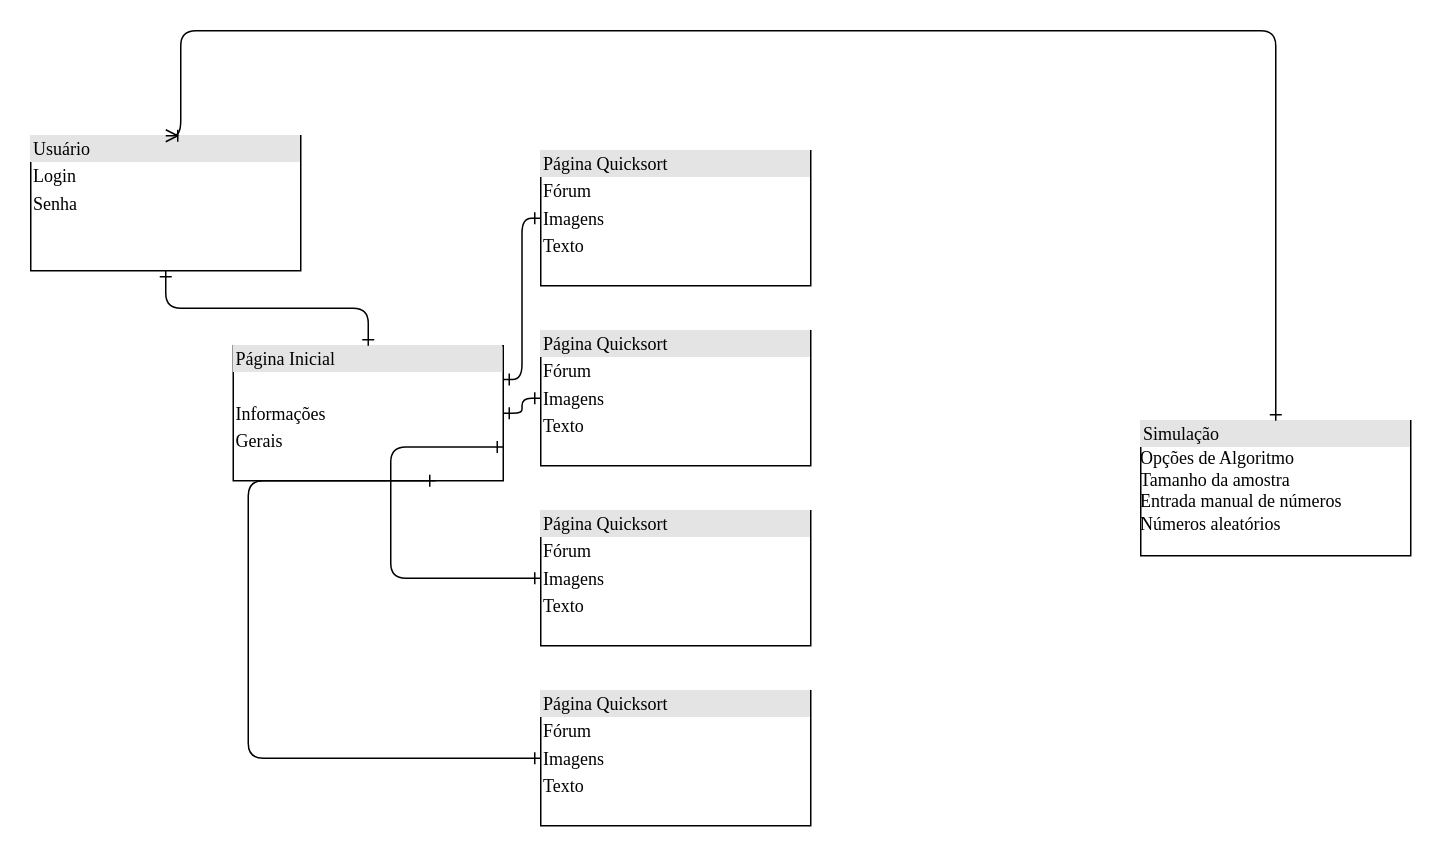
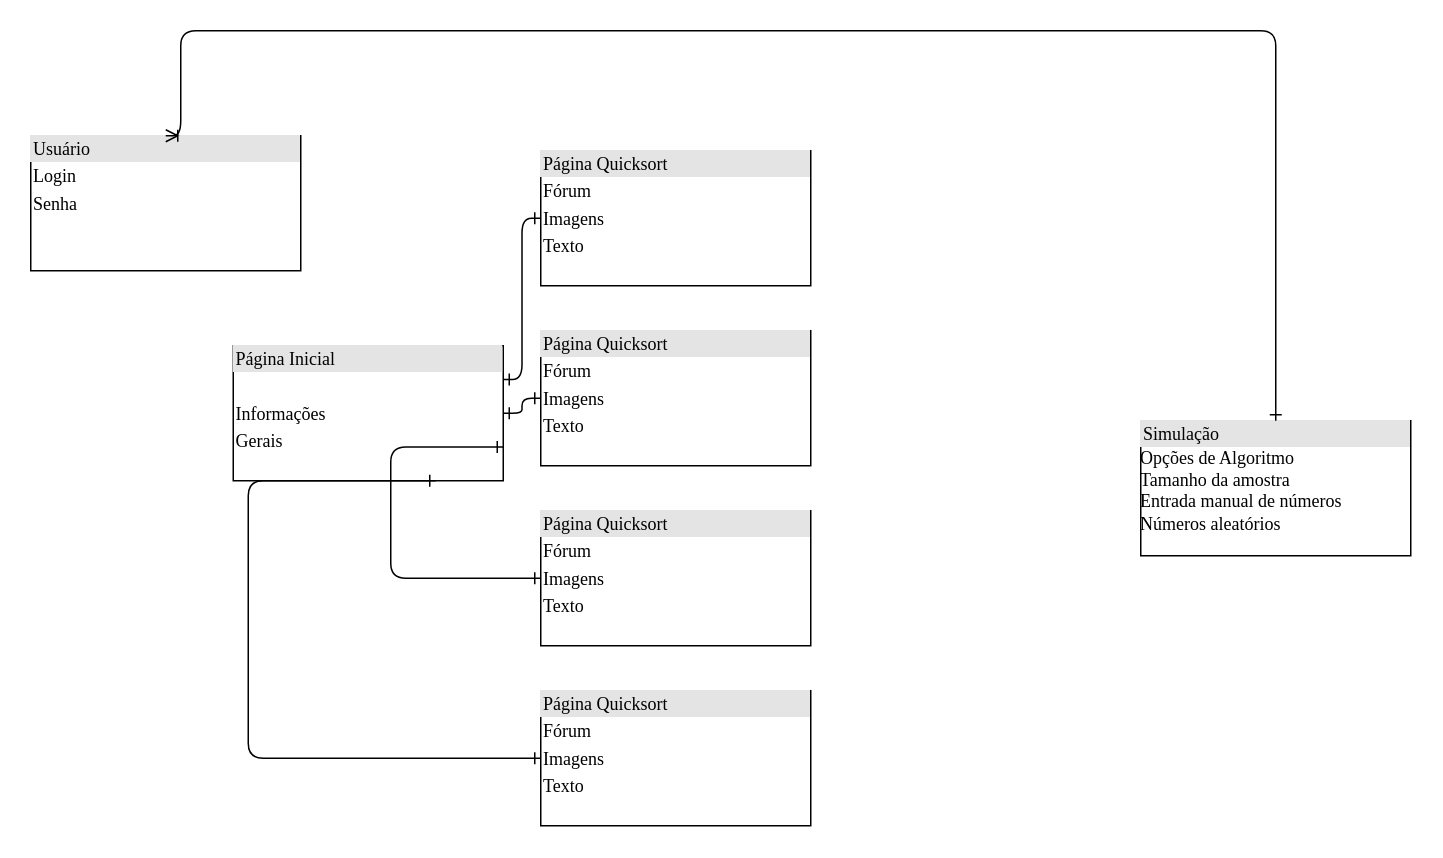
  <mxCell id="0" />
  <mxCell id="1" parent="0" />
  <mxCell id="2" value="&lt;div style=&quot;box-sizing: border-box ; width: 100% ; background: #e4e4e4 ; padding: 2px&quot;&gt;Usuário&lt;/div&gt;&lt;table style=&quot;width: 100% ; font-size: 1em&quot; cellpadding=&quot;2&quot; cellspacing=&quot;0&quot;&gt;&lt;tbody&gt;&lt;tr&gt;&lt;td&gt;Login&lt;/td&gt;&lt;td&gt;&lt;br&gt;&lt;/td&gt;&lt;/tr&gt;&lt;tr&gt;&lt;td&gt;Senha&lt;/td&gt;&lt;td&gt;&lt;br&gt;&lt;/td&gt;&lt;/tr&gt;&lt;tr&gt;&lt;td&gt;&lt;/td&gt;&lt;td&gt;&lt;br&gt;&lt;/td&gt;&lt;/tr&gt;&lt;/tbody&gt;&lt;/table&gt;" style="verticalAlign=top;align=left;overflow=fill;html=1;rounded=0;shadow=0;comic=0;labelBackgroundColor=none;strokeWidth=1;fontFamily=Verdana;fontSize=12" parent="1" vertex="1"><mxGeometry x="20" y="90" width="180" height="90" as="geometry" /></mxCell>
  <mxCell id="3" value="&lt;div style=&quot;box-sizing: border-box ; width: 100% ; background: #e4e4e4 ; padding: 2px&quot;&gt;Página Inicial&lt;/div&gt;&lt;table style=&quot;width: 100% ; font-size: 1em&quot; cellpadding=&quot;2&quot; cellspacing=&quot;0&quot;&gt;&lt;tbody&gt;&lt;tr&gt;&lt;td&gt;&lt;br&gt;&lt;/td&gt;&lt;td&gt;&lt;br&gt;&lt;/td&gt;&lt;/tr&gt;&lt;tr&gt;&lt;td&gt;Informações&lt;/td&gt;&lt;td&gt;&lt;br&gt;&lt;/td&gt;&lt;/tr&gt;&lt;tr&gt;&lt;td&gt;Gerais&lt;/td&gt;&lt;td&gt;&lt;br&gt;&lt;/td&gt;&lt;/tr&gt;&lt;/tbody&gt;&lt;/table&gt;" style="verticalAlign=top;align=left;overflow=fill;html=1;rounded=0;shadow=0;comic=0;labelBackgroundColor=none;strokeWidth=1;fontFamily=Verdana;fontSize=12" parent="1" vertex="1"><mxGeometry x="155" y="230" width="180" height="90" as="geometry" /></mxCell>
- <mxCell id="4" value="" style="edgeStyle=orthogonalEdgeStyle;html=1;endArrow=ERone;startArrow=ERone;labelBackgroundColor=none;fontFamily=Verdana;fontSize=12;align=left;exitX=0.5;exitY=1;entryX=0.5;entryY=0;startFill=0;endFill=0;" parent="1" source="2" target="3" edge="1"><mxGeometry width="100" height="100" relative="1" as="geometry"><mxPoint x="270" y="350" as="sourcePoint" /><mxPoint x="370" y="250" as="targetPoint" /></mxGeometry></mxCell>
  <mxCell id="5" value="" style="edgeStyle=orthogonalEdgeStyle;html=1;endArrow=ERone;startArrow=ERone;labelBackgroundColor=none;fontFamily=Verdana;fontSize=12;align=left;exitX=1;exitY=0.25;entryX=0;entryY=0.5;startFill=0;endFill=0;exitDx=0;exitDy=0;entryDx=0;entryDy=0;" edge="1" parent="1" source="3" target="8"><mxGeometry width="100" height="100" relative="1" as="geometry"><mxPoint x="130" y="180" as="sourcePoint" /><mxPoint x="330" y="165" as="targetPoint" /></mxGeometry></mxCell>
  <mxCell id="6" value="" style="edgeStyle=orthogonalEdgeStyle;html=1;endArrow=ERone;startArrow=ERone;labelBackgroundColor=none;fontFamily=Verdana;fontSize=12;align=left;entryX=1;entryY=0.5;startFill=0;endFill=0;entryDx=0;entryDy=0;exitX=0;exitY=0.5;exitDx=0;exitDy=0;" edge="1" parent="1" source="9" target="3"><mxGeometry width="100" height="100" relative="1" as="geometry"><mxPoint x="330" y="315" as="sourcePoint" /><mxPoint x="140" y="250" as="targetPoint" /></mxGeometry></mxCell>
  <mxCell id="7" value="" style="edgeStyle=orthogonalEdgeStyle;html=1;endArrow=ERone;startArrow=ERone;labelBackgroundColor=none;fontFamily=Verdana;fontSize=12;align=left;entryX=1;entryY=0.75;startFill=0;endFill=0;entryDx=0;entryDy=0;exitX=0;exitY=0.5;exitDx=0;exitDy=0;" edge="1" parent="1" source="10" target="3"><mxGeometry width="100" height="100" relative="1" as="geometry"><mxPoint x="330" y="445" as="sourcePoint" /><mxPoint x="150" y="260" as="targetPoint" /><Array as="points"><mxPoint x="260" y="385" /><mxPoint x="260" y="298" /></Array></mxGeometry></mxCell>
  <mxCell id="8" value="&lt;div style=&quot;box-sizing: border-box ; width: 100% ; background: #e4e4e4 ; padding: 2px&quot;&gt;Página Quicksort&lt;/div&gt;&lt;table style=&quot;width: 100% ; font-size: 1em&quot; cellpadding=&quot;2&quot; cellspacing=&quot;0&quot;&gt;&lt;tbody&gt;&lt;tr&gt;&lt;td&gt;Fórum&lt;/td&gt;&lt;td&gt;&lt;br&gt;&lt;/td&gt;&lt;/tr&gt;&lt;tr&gt;&lt;td&gt;Imagens&lt;/td&gt;&lt;td&gt;&lt;br&gt;&lt;/td&gt;&lt;/tr&gt;&lt;tr&gt;&lt;td&gt;Texto&lt;/td&gt;&lt;td&gt;&lt;br&gt;&lt;/td&gt;&lt;/tr&gt;&lt;/tbody&gt;&lt;/table&gt;" style="verticalAlign=top;align=left;overflow=fill;html=1;rounded=0;shadow=0;comic=0;labelBackgroundColor=none;strokeWidth=1;fontFamily=Verdana;fontSize=12" vertex="1" parent="1"><mxGeometry x="360" y="100" width="180" height="90" as="geometry" /></mxCell>
  <mxCell id="9" value="&lt;div style=&quot;box-sizing: border-box ; width: 100% ; background: #e4e4e4 ; padding: 2px&quot;&gt;Página Quicksort&lt;/div&gt;&lt;table style=&quot;width: 100% ; font-size: 1em&quot; cellpadding=&quot;2&quot; cellspacing=&quot;0&quot;&gt;&lt;tbody&gt;&lt;tr&gt;&lt;td&gt;Fórum&lt;/td&gt;&lt;td&gt;&lt;br&gt;&lt;/td&gt;&lt;/tr&gt;&lt;tr&gt;&lt;td&gt;Imagens&lt;/td&gt;&lt;td&gt;&lt;br&gt;&lt;/td&gt;&lt;/tr&gt;&lt;tr&gt;&lt;td&gt;Texto&lt;/td&gt;&lt;td&gt;&lt;br&gt;&lt;/td&gt;&lt;/tr&gt;&lt;/tbody&gt;&lt;/table&gt;" style="verticalAlign=top;align=left;overflow=fill;html=1;rounded=0;shadow=0;comic=0;labelBackgroundColor=none;strokeWidth=1;fontFamily=Verdana;fontSize=12" vertex="1" parent="1"><mxGeometry x="360" y="220" width="180" height="90" as="geometry" /></mxCell>
  <mxCell id="10" value="&lt;div style=&quot;box-sizing: border-box ; width: 100% ; background: #e4e4e4 ; padding: 2px&quot;&gt;Página Quicksort&lt;/div&gt;&lt;table style=&quot;width: 100% ; font-size: 1em&quot; cellpadding=&quot;2&quot; cellspacing=&quot;0&quot;&gt;&lt;tbody&gt;&lt;tr&gt;&lt;td&gt;Fórum&lt;/td&gt;&lt;td&gt;&lt;br&gt;&lt;/td&gt;&lt;/tr&gt;&lt;tr&gt;&lt;td&gt;Imagens&lt;/td&gt;&lt;td&gt;&lt;br&gt;&lt;/td&gt;&lt;/tr&gt;&lt;tr&gt;&lt;td&gt;Texto&lt;/td&gt;&lt;td&gt;&lt;br&gt;&lt;/td&gt;&lt;/tr&gt;&lt;/tbody&gt;&lt;/table&gt;" style="verticalAlign=top;align=left;overflow=fill;html=1;rounded=0;shadow=0;comic=0;labelBackgroundColor=none;strokeWidth=1;fontFamily=Verdana;fontSize=12" vertex="1" parent="1"><mxGeometry x="360" y="340" width="180" height="90" as="geometry" /></mxCell>
  <mxCell id="11" value="&lt;div style=&quot;box-sizing: border-box ; width: 100% ; background: #e4e4e4 ; padding: 2px&quot;&gt;Página Quicksort&lt;/div&gt;&lt;table style=&quot;width: 100% ; font-size: 1em&quot; cellpadding=&quot;2&quot; cellspacing=&quot;0&quot;&gt;&lt;tbody&gt;&lt;tr&gt;&lt;td&gt;Fórum&lt;/td&gt;&lt;td&gt;&lt;br&gt;&lt;/td&gt;&lt;/tr&gt;&lt;tr&gt;&lt;td&gt;Imagens&lt;/td&gt;&lt;td&gt;&lt;br&gt;&lt;/td&gt;&lt;/tr&gt;&lt;tr&gt;&lt;td&gt;Texto&lt;/td&gt;&lt;td&gt;&lt;br&gt;&lt;/td&gt;&lt;/tr&gt;&lt;/tbody&gt;&lt;/table&gt;" style="verticalAlign=top;align=left;overflow=fill;html=1;rounded=0;shadow=0;comic=0;labelBackgroundColor=none;strokeWidth=1;fontFamily=Verdana;fontSize=12" vertex="1" parent="1"><mxGeometry x="360" y="460" width="180" height="90" as="geometry" /></mxCell>
  <mxCell id="12" value="" style="edgeStyle=orthogonalEdgeStyle;html=1;endArrow=ERone;startArrow=ERone;labelBackgroundColor=none;fontFamily=Verdana;fontSize=12;align=left;entryX=0.75;entryY=1;startFill=0;endFill=0;entryDx=0;entryDy=0;exitX=0;exitY=0.5;exitDx=0;exitDy=0;" edge="1" parent="1" source="11" target="3"><mxGeometry width="100" height="100" relative="1" as="geometry"><mxPoint x="350" y="448.5" as="sourcePoint" /><mxPoint x="200" y="361" as="targetPoint" /><Array as="points"><mxPoint x="165" y="505" /></Array></mxGeometry></mxCell>
  <mxCell id="13" value="&lt;div style=&quot;box-sizing: border-box ; width: 100% ; background: #e4e4e4 ; padding: 2px&quot;&gt;Simulação&lt;/div&gt;Opções de Algoritmo&lt;br&gt;Tamanho da amostra&lt;br&gt;Entrada manual de números&lt;br&gt;Números aleatórios&lt;br&gt;&lt;table style=&quot;width: 100% ; font-size: 1em&quot; cellpadding=&quot;2&quot; cellspacing=&quot;0&quot;&gt;&lt;tbody&gt;&lt;tr&gt;&lt;td&gt;&lt;br&gt;&lt;/td&gt;&lt;td&gt;&lt;/td&gt;&lt;/tr&gt;&lt;/tbody&gt;&lt;/table&gt;" style="verticalAlign=top;align=left;overflow=fill;html=1;rounded=0;shadow=0;comic=0;labelBackgroundColor=none;strokeWidth=1;fontFamily=Verdana;fontSize=12" vertex="1" parent="1"><mxGeometry x="760" y="280" width="180" height="90" as="geometry" /></mxCell>
  <mxCell id="14" value="" style="edgeStyle=orthogonalEdgeStyle;html=1;endArrow=ERoneToMany;startArrow=ERone;labelBackgroundColor=none;fontFamily=Verdana;fontSize=12;align=left;startFill=0;endFill=0;exitX=0.5;exitY=0;exitDx=0;exitDy=0;entryX=0.5;entryY=0;entryDx=0;entryDy=0;" edge="1" parent="1" source="13" target="2"><mxGeometry width="100" height="100" relative="1" as="geometry"><mxPoint x="370" y="275" as="sourcePoint" /><mxPoint x="560" y="145" as="targetPoint" /><Array as="points"><mxPoint x="850" y="20" /><mxPoint x="120" y="20" /></Array></mxGeometry></mxCell>
